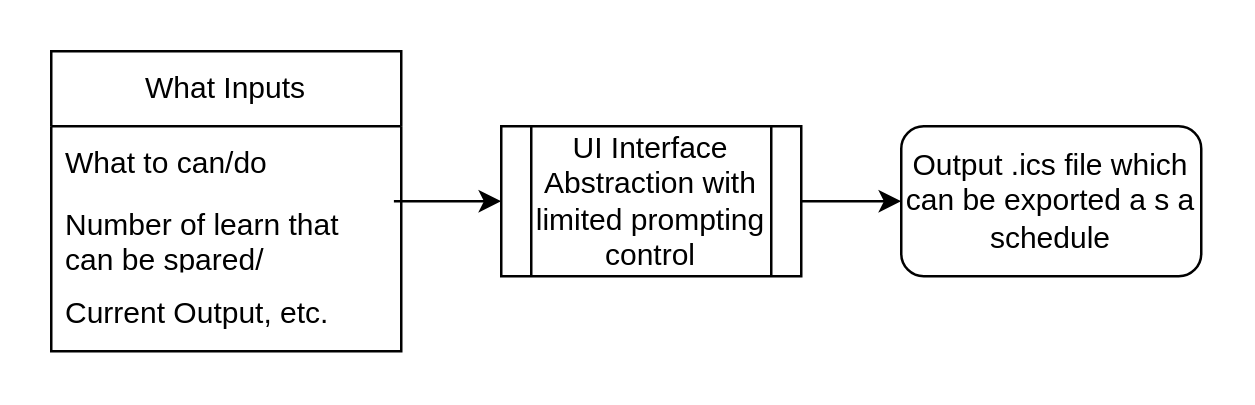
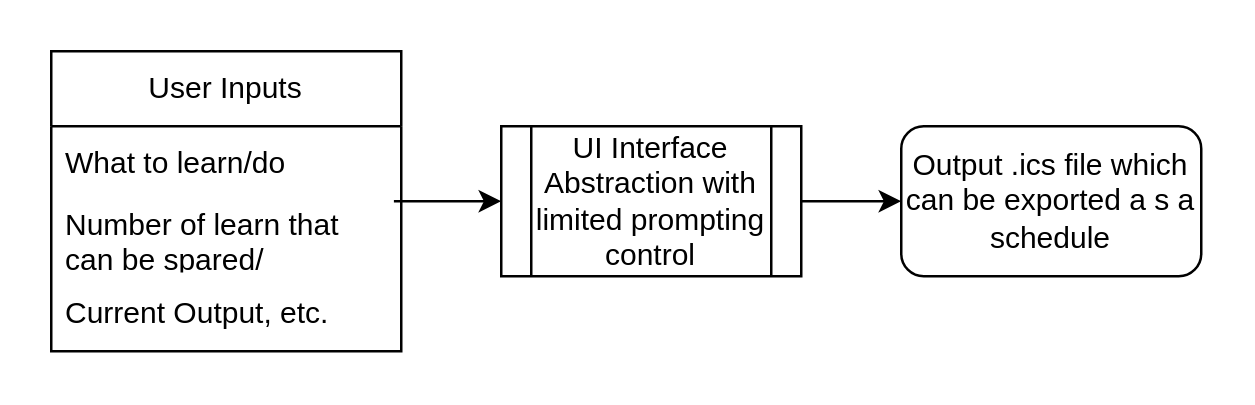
  <mxCell id="0" />
  <mxCell id="1" parent="0" />
- <mxCell id="2" value="What Inputs" style="swimlane;fontStyle=0;childLayout=stackLayout;horizontal=1;startSize=30;horizontalStack=0;resizeParent=1;resizeParentMax=0;resizeLast=0;collapsible=1;marginBottom=0;whiteSpace=wrap;html=1;" vertex="1" parent="1"><mxGeometry x="20" y="20" width="140" height="120" as="geometry" /></mxCell>
- <mxCell id="3" value="What to can/do" style="text;strokeColor=none;fillColor=none;align=left;verticalAlign=middle;spacingLeft=4;spacingRight=4;overflow=hidden;points=[[0,0.5],[1,0.5]];portConstraint=eastwest;rotatable=0;whiteSpace=wrap;html=1;" vertex="1" parent="2"><mxGeometry y="30" width="140" height="30" as="geometry" /></mxCell>
+ <mxCell id="2" value="User Inputs" style="swimlane;fontStyle=0;childLayout=stackLayout;horizontal=1;startSize=30;horizontalStack=0;resizeParent=1;resizeParentMax=0;resizeLast=0;collapsible=1;marginBottom=0;whiteSpace=wrap;html=1;" vertex="1" parent="1"><mxGeometry x="20" y="20" width="140" height="120" as="geometry" /></mxCell>
+ <mxCell id="3" value="What to learn/do" style="text;strokeColor=none;fillColor=none;align=left;verticalAlign=middle;spacingLeft=4;spacingRight=4;overflow=hidden;points=[[0,0.5],[1,0.5]];portConstraint=eastwest;rotatable=0;whiteSpace=wrap;html=1;" vertex="1" parent="2"><mxGeometry y="30" width="140" height="30" as="geometry" /></mxCell>
  <mxCell id="4" value="Number of learn that can be spared/ contributed" style="text;strokeColor=none;fillColor=none;align=left;verticalAlign=middle;spacingLeft=4;spacingRight=4;overflow=hidden;points=[[0,0.5],[1,0.5]];portConstraint=eastwest;rotatable=0;whiteSpace=wrap;html=1;" vertex="1" parent="2"><mxGeometry y="60" width="140" height="30" as="geometry" /></mxCell>
  <mxCell id="5" value="Current Output, etc." style="text;strokeColor=none;fillColor=none;align=left;verticalAlign=middle;spacingLeft=4;spacingRight=4;overflow=hidden;points=[[0,0.5],[1,0.5]];portConstraint=eastwest;rotatable=0;whiteSpace=wrap;html=1;" vertex="1" parent="2"><mxGeometry y="90" width="140" height="30" as="geometry" /></mxCell>
  <mxCell id="6" value="UI Interface Abstraction with limited prompting control" style="shape=process;whiteSpace=wrap;html=1;backgroundOutline=1;" vertex="1" parent="1"><mxGeometry x="200" y="50" width="120" height="60" as="geometry" /></mxCell>
  <mxCell id="7" value="Output .ics file which can be exported a s a schedule" style="rounded=1;whiteSpace=wrap;html=1;" vertex="1" parent="1"><mxGeometry x="360" y="50" width="120" height="60" as="geometry" /></mxCell>
  <mxCell id="8" value="" style="endArrow=classic;html=1;rounded=0;entryX=0;entryY=0.5;entryDx=0;entryDy=0;exitX=0.979;exitY=0;exitDx=0;exitDy=0;exitPerimeter=0;" edge="1" parent="1" source="4" target="6"><mxGeometry width="50" height="50" relative="1" as="geometry"><mxPoint x="310" y="240" as="sourcePoint" /><mxPoint x="360" y="190" as="targetPoint" /></mxGeometry></mxCell>
  <mxCell id="9" value="" style="endArrow=classic;html=1;rounded=0;entryX=0;entryY=0.5;entryDx=0;entryDy=0;exitX=1;exitY=0.5;exitDx=0;exitDy=0;" edge="1" parent="1" source="6" target="7"><mxGeometry width="50" height="50" relative="1" as="geometry"><mxPoint x="310" y="240" as="sourcePoint" /><mxPoint x="360" y="190" as="targetPoint" /></mxGeometry></mxCell>
